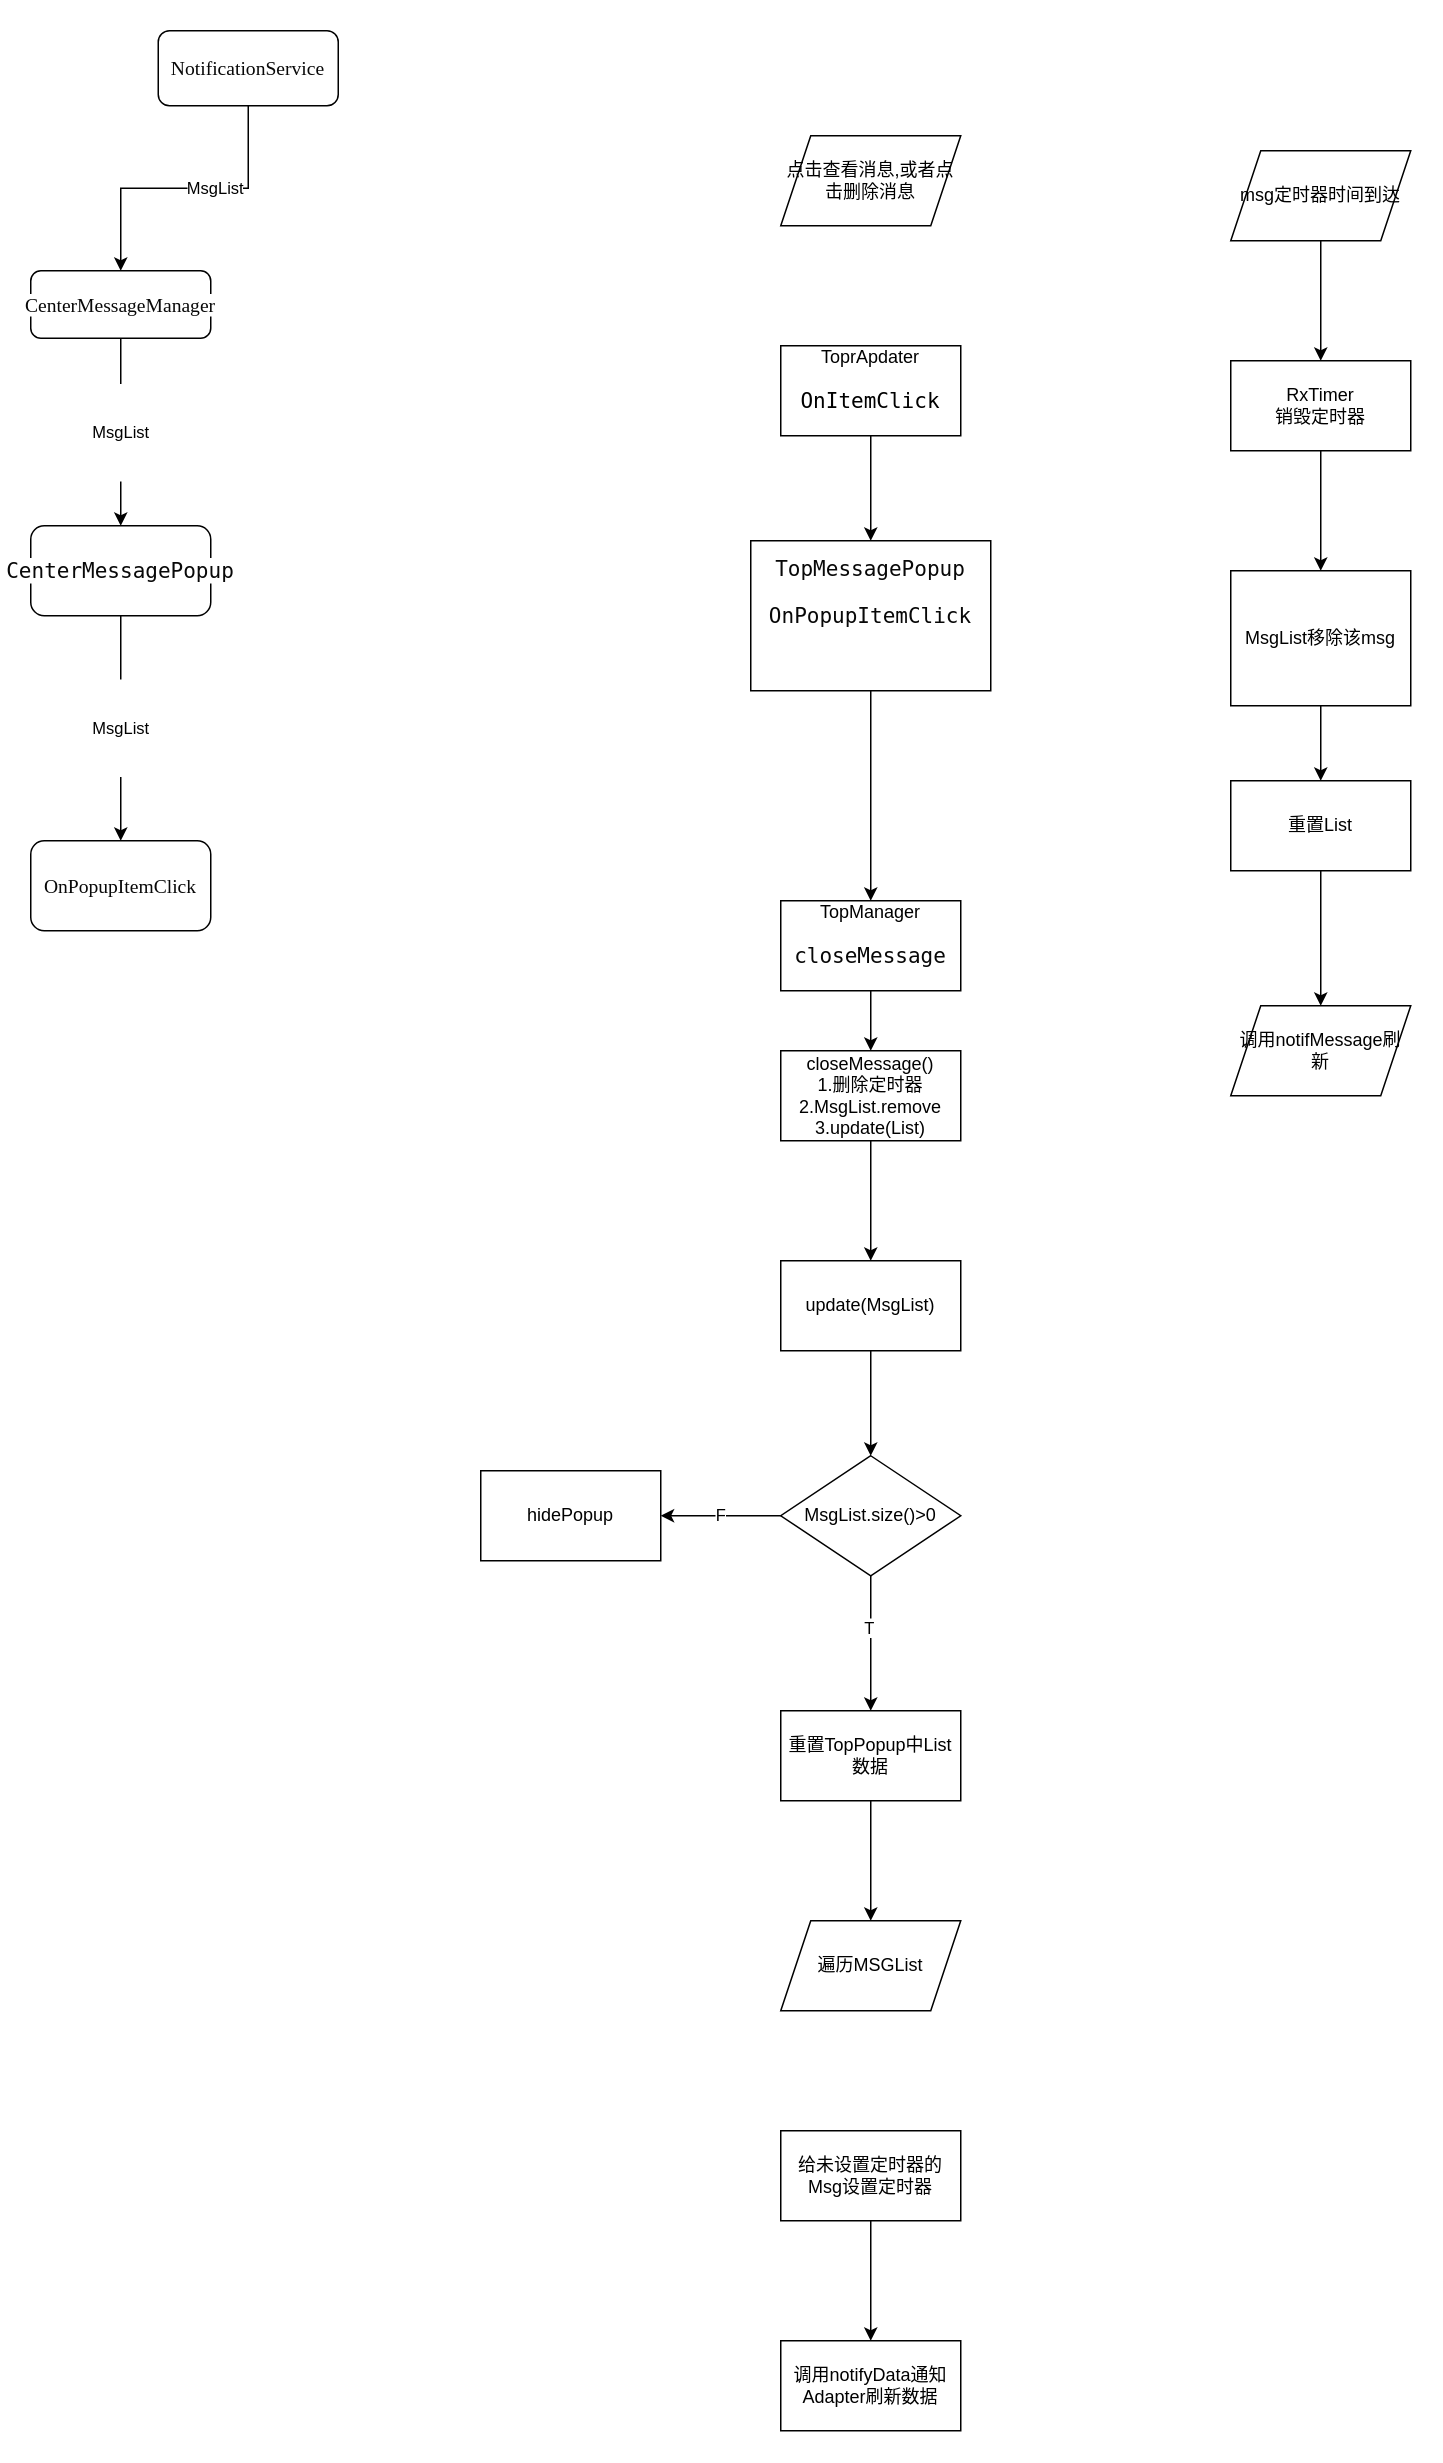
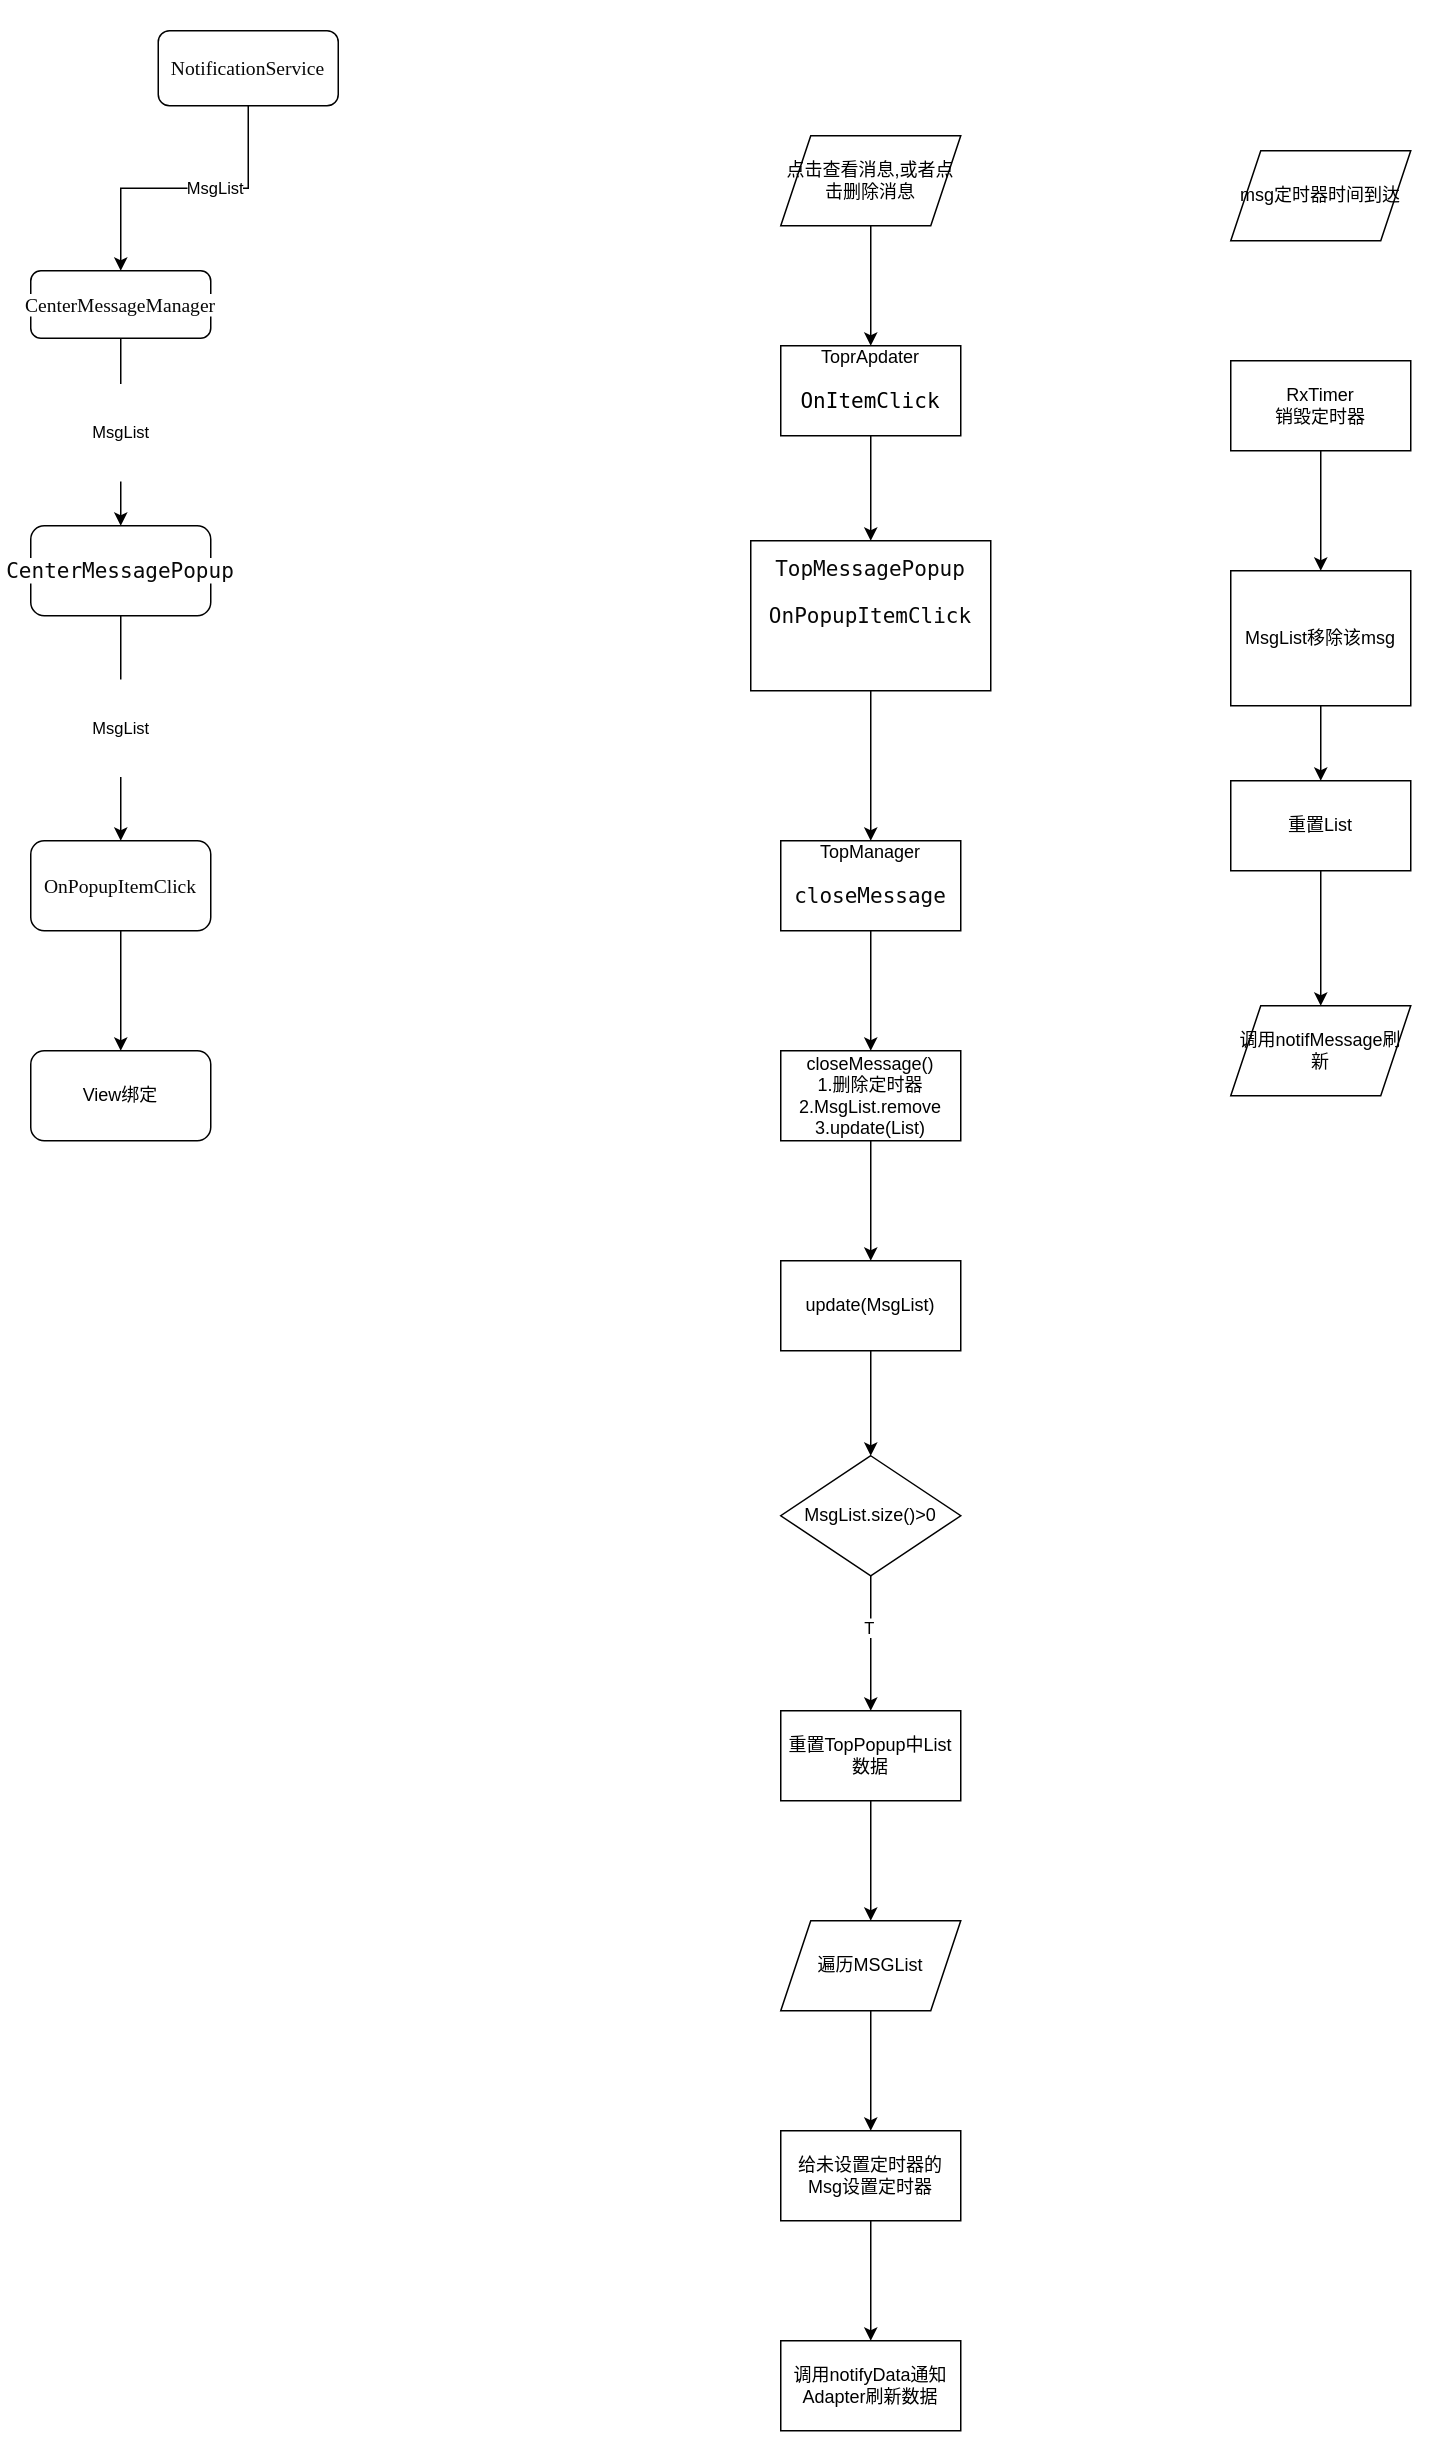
  <mxCell id="0" />
  <mxCell id="1" parent="0" />
  <mxCell id="2" value="" style="edgeStyle=orthogonalEdgeStyle;rounded=0;orthogonalLoop=1;jettySize=auto;html=1;" parent="1" source="4" target="6" edge="1"><mxGeometry relative="1" as="geometry" /></mxCell>
  <mxCell id="3" value="MsgList" style="edgeLabel;html=1;align=center;verticalAlign=middle;resizable=0;points=[];" parent="2" vertex="1" connectable="0"><mxGeometry x="-0.201" y="-1" relative="1" as="geometry"><mxPoint as="offset" /></mxGeometry></mxCell>
  <mxCell id="4" value="&lt;pre style=&quot;background-color: #ffffff ; color: #080808 ; font-family: &amp;#34;microsoft yahei ui&amp;#34; ; font-size: 9.8pt&quot;&gt;NotificationService&lt;/pre&gt;" style="rounded=1;whiteSpace=wrap;html=1;" parent="1" vertex="1"><mxGeometry x="105" y="20" width="120" height="50" as="geometry" /></mxCell>
  <mxCell id="5" value="&#10;&#10;&lt;span style=&quot;color: rgb(0, 0, 0); font-family: helvetica; font-size: 11px; font-style: normal; font-weight: 400; letter-spacing: normal; text-align: center; text-indent: 0px; text-transform: none; word-spacing: 0px; background-color: rgb(255, 255, 255); display: inline; float: none;&quot;&gt;MsgList&lt;/span&gt;&#10;&#10;" style="edgeStyle=orthogonalEdgeStyle;rounded=0;orthogonalLoop=1;jettySize=auto;html=1;entryX=0.5;entryY=0;entryDx=0;entryDy=0;" parent="1" source="6" target="8" edge="1"><mxGeometry relative="1" as="geometry" /></mxCell>
  <mxCell id="6" value="&lt;pre style=&quot;background-color: #ffffff ; color: #080808 ; font-family: &amp;#34;microsoft yahei ui&amp;#34; ; font-size: 9.8pt&quot;&gt;CenterMessageManager&lt;/pre&gt;" style="whiteSpace=wrap;html=1;rounded=1;" parent="1" vertex="1"><mxGeometry x="20" y="180" width="120" height="45" as="geometry" /></mxCell>
  <mxCell id="7" value="&#10;&#10;&lt;span style=&quot;color: rgb(0, 0, 0); font-family: helvetica; font-size: 11px; font-style: normal; font-weight: 400; letter-spacing: normal; text-align: center; text-indent: 0px; text-transform: none; word-spacing: 0px; background-color: rgb(255, 255, 255); display: inline; float: none;&quot;&gt;MsgList&lt;/span&gt;&#10;&#10;" style="edgeStyle=orthogonalEdgeStyle;rounded=0;orthogonalLoop=1;jettySize=auto;html=1;" parent="1" source="8" target="10" edge="1"><mxGeometry relative="1" as="geometry" /></mxCell>
  <mxCell id="8" value="&lt;pre style=&quot;background-color: #ffffff ; color: #080808 ; font-family: &amp;#34;consolas&amp;#34; , monospace ; font-size: 10.5pt&quot;&gt;CenterMessagePopup&lt;/pre&gt;" style="whiteSpace=wrap;html=1;rounded=1;" parent="1" vertex="1"><mxGeometry x="20" y="350" width="120" height="60" as="geometry" /></mxCell>
+ <mxCell id="9" value="" style="edgeStyle=orthogonalEdgeStyle;rounded=0;orthogonalLoop=1;jettySize=auto;html=1;" parent="1" source="10" target="11" edge="1"><mxGeometry relative="1" as="geometry" /></mxCell>
  <mxCell id="10" value="&lt;pre style=&quot;background-color: #ffffff ; color: #080808 ; font-family: &amp;#34;microsoft yahei ui&amp;#34; ; font-size: 9.8pt&quot;&gt;OnPopupItemClick&lt;/pre&gt;" style="whiteSpace=wrap;html=1;rounded=1;" parent="1" vertex="1"><mxGeometry x="20" y="560" width="120" height="60" as="geometry" /></mxCell>
+ <mxCell id="11" value="View绑定" style="whiteSpace=wrap;html=1;rounded=1;" parent="1" vertex="1"><mxGeometry x="20" y="700" width="120" height="60" as="geometry" /></mxCell>
+ <mxCell id="12" value="" style="edgeStyle=orthogonalEdgeStyle;rounded=0;orthogonalLoop=1;jettySize=auto;html=1;" parent="1" source="13" target="15" edge="1"><mxGeometry relative="1" as="geometry" /></mxCell>
  <mxCell id="13" value="点击查看消息,或者点击删除消息" style="shape=parallelogram;perimeter=parallelogramPerimeter;whiteSpace=wrap;html=1;fixedSize=1;fontFamily=Helvetica;fontSize=12;fontColor=#000000;align=center;strokeColor=#000000;fillColor=#ffffff;" parent="1" vertex="1"><mxGeometry x="520" y="90" width="120" height="60" as="geometry" /></mxCell>
  <mxCell id="14" value="" style="edgeStyle=orthogonalEdgeStyle;rounded=0;orthogonalLoop=1;jettySize=auto;html=1;" parent="1" source="15" target="17" edge="1"><mxGeometry relative="1" as="geometry" /></mxCell>
  <mxCell id="15" value="ToprApdater&lt;br&gt;&lt;pre style=&quot;background-color: #ffffff ; color: #080808 ; font-family: &amp;#34;consolas&amp;#34; , monospace ; font-size: 10.5pt&quot;&gt;&lt;span style=&quot;color: #000000&quot;&gt;OnItemClick&lt;/span&gt;&lt;/pre&gt;" style="whiteSpace=wrap;html=1;" parent="1" vertex="1"><mxGeometry x="520" y="230" width="120" height="60" as="geometry" /></mxCell>
  <mxCell id="16" style="edgeStyle=orthogonalEdgeStyle;rounded=0;orthogonalLoop=1;jettySize=auto;html=1;" parent="1" source="17" target="19" edge="1"><mxGeometry relative="1" as="geometry" /></mxCell>
  <mxCell id="17" value="&lt;pre style=&quot;background-color: rgb(255 , 255 , 255) ; color: rgb(8 , 8 , 8) ; font-family: &amp;#34;consolas&amp;#34; , monospace ; font-size: 10.5pt&quot;&gt;&lt;pre style=&quot;font-family: &amp;#34;consolas&amp;#34; , monospace ; font-size: 10.5pt&quot;&gt;&lt;span style=&quot;font-size: 10.5pt&quot;&gt;Top&lt;/span&gt;MessagePopup&lt;br&gt;&lt;pre style=&quot;font-family: &amp;#34;consolas&amp;#34; , monospace ; font-size: 10.5pt&quot;&gt;OnPopupItemClick&lt;/pre&gt;&lt;div&gt;&lt;br&gt;&lt;/div&gt;&lt;/pre&gt;&lt;/pre&gt;" style="whiteSpace=wrap;html=1;" parent="1" vertex="1"><mxGeometry x="500" y="360" width="160" height="100" as="geometry" /></mxCell>
  <mxCell id="18" value="" style="edgeStyle=orthogonalEdgeStyle;rounded=0;orthogonalLoop=1;jettySize=auto;html=1;" parent="1" source="19" target="21" edge="1"><mxGeometry relative="1" as="geometry" /></mxCell>
- <mxCell id="19" value="TopManager&lt;br&gt;&lt;pre style=&quot;background-color: #ffffff ; color: #080808 ; font-family: &amp;#34;consolas&amp;#34; , monospace ; font-size: 10.5pt&quot;&gt;closeMessage&lt;/pre&gt;" style="rounded=0;whiteSpace=wrap;html=1;" parent="1" vertex="1"><mxGeometry x="520" y="600" width="120" height="60" as="geometry" /></mxCell>
+ <mxCell id="19" value="TopManager&lt;br&gt;&lt;pre style=&quot;background-color: #ffffff ; color: #080808 ; font-family: &amp;#34;consolas&amp;#34; , monospace ; font-size: 10.5pt&quot;&gt;closeMessage&lt;/pre&gt;" style="rounded=0;whiteSpace=wrap;html=1;" parent="1" vertex="1"><mxGeometry x="520" y="560" width="120" height="60" as="geometry" /></mxCell>
  <mxCell id="20" value="" style="edgeStyle=orthogonalEdgeStyle;rounded=0;orthogonalLoop=1;jettySize=auto;html=1;" parent="1" source="21" target="23" edge="1"><mxGeometry relative="1" as="geometry" /></mxCell>
  <mxCell id="21" value="closeMessage()&lt;br&gt;1.删除定时器&lt;br&gt;2.MsgList.remove&lt;br&gt;3.update(List)&lt;br&gt;" style="whiteSpace=wrap;html=1;rounded=0;" parent="1" vertex="1"><mxGeometry x="520" y="700" width="120" height="60" as="geometry" /></mxCell>
  <mxCell id="22" value="" style="edgeStyle=orthogonalEdgeStyle;rounded=0;orthogonalLoop=1;jettySize=auto;html=1;" parent="1" source="23" target="27" edge="1"><mxGeometry relative="1" as="geometry" /></mxCell>
  <mxCell id="23" value="update(MsgList)" style="whiteSpace=wrap;html=1;rounded=0;" parent="1" vertex="1"><mxGeometry x="520" y="840" width="120" height="60" as="geometry" /></mxCell>
  <mxCell id="24" value="" style="edgeStyle=orthogonalEdgeStyle;rounded=0;orthogonalLoop=1;jettySize=auto;html=1;" parent="1" source="27" target="29" edge="1"><mxGeometry relative="1" as="geometry" /></mxCell>
  <mxCell id="25" value="T" style="edgeLabel;html=1;align=center;verticalAlign=middle;resizable=0;points=[];" parent="24" vertex="1" connectable="0"><mxGeometry x="-0.235" y="-2" relative="1" as="geometry"><mxPoint as="offset" /></mxGeometry></mxCell>
- <mxCell id="26" value="F" style="edgeStyle=orthogonalEdgeStyle;rounded=0;orthogonalLoop=1;jettySize=auto;html=1;" parent="1" source="27" target="30" edge="1"><mxGeometry relative="1" as="geometry" /></mxCell>
  <mxCell id="27" value="MsgList.size()&amp;gt;0&lt;br&gt;" style="rhombus;whiteSpace=wrap;html=1;rounded=0;" parent="1" vertex="1"><mxGeometry x="520" y="970" width="120" height="80" as="geometry" /></mxCell>
  <mxCell id="28" value="" style="edgeStyle=orthogonalEdgeStyle;rounded=0;orthogonalLoop=1;jettySize=auto;html=1;" parent="1" source="29" target="32" edge="1"><mxGeometry relative="1" as="geometry" /></mxCell>
  <mxCell id="29" value="重置TopPopup中List数据" style="whiteSpace=wrap;html=1;rounded=0;" parent="1" vertex="1"><mxGeometry x="520" y="1140" width="120" height="60" as="geometry" /></mxCell>
- <mxCell id="30" value="hidePopup" style="whiteSpace=wrap;html=1;rounded=0;" parent="1" vertex="1"><mxGeometry x="320" y="980" width="120" height="60" as="geometry" /></mxCell>
+ <mxCell id="31" value="" style="edgeStyle=orthogonalEdgeStyle;rounded=0;orthogonalLoop=1;jettySize=auto;html=1;" parent="1" source="32" target="34" edge="1"><mxGeometry relative="1" as="geometry" /></mxCell>
  <mxCell id="32" value="遍历MSGList" style="shape=parallelogram;perimeter=parallelogramPerimeter;whiteSpace=wrap;html=1;fixedSize=1;fontFamily=Helvetica;fontSize=12;fontColor=#000000;align=center;strokeColor=#000000;fillColor=#ffffff;" parent="1" vertex="1"><mxGeometry x="520" y="1280" width="120" height="60" as="geometry" /></mxCell>
  <mxCell id="33" value="" style="edgeStyle=orthogonalEdgeStyle;rounded=0;orthogonalLoop=1;jettySize=auto;html=1;" parent="1" source="34" target="35" edge="1"><mxGeometry relative="1" as="geometry" /></mxCell>
  <mxCell id="34" value="给未设置定时器的Msg设置定时器" style="whiteSpace=wrap;html=1;" parent="1" vertex="1"><mxGeometry x="520" y="1420" width="120" height="60" as="geometry" /></mxCell>
  <mxCell id="35" value="调用notifyData通知Adapter刷新数据" style="whiteSpace=wrap;html=1;" parent="1" vertex="1"><mxGeometry x="520" y="1560" width="120" height="60" as="geometry" /></mxCell>
- <mxCell id="36" value="" style="edgeStyle=orthogonalEdgeStyle;rounded=0;orthogonalLoop=1;jettySize=auto;html=1;" parent="1" source="37" target="39" edge="1"><mxGeometry relative="1" as="geometry" /></mxCell>
  <mxCell id="37" value="msg定时器时间到达" style="shape=parallelogram;perimeter=parallelogramPerimeter;whiteSpace=wrap;html=1;fixedSize=1;" parent="1" vertex="1"><mxGeometry x="820" y="100" width="120" height="60" as="geometry" /></mxCell>
  <mxCell id="38" value="" style="edgeStyle=orthogonalEdgeStyle;rounded=0;orthogonalLoop=1;jettySize=auto;html=1;" parent="1" source="39" target="41" edge="1"><mxGeometry relative="1" as="geometry" /></mxCell>
  <mxCell id="39" value="RxTimer&lt;br&gt;销毁定时器&lt;br&gt;" style="whiteSpace=wrap;html=1;" parent="1" vertex="1"><mxGeometry x="820" y="240" width="120" height="60" as="geometry" /></mxCell>
  <mxCell id="40" value="" style="edgeStyle=orthogonalEdgeStyle;rounded=0;orthogonalLoop=1;jettySize=auto;html=1;" parent="1" source="41" target="44" edge="1"><mxGeometry relative="1" as="geometry" /></mxCell>
  <mxCell id="41" value="MsgList移除该msg" style="whiteSpace=wrap;html=1;" parent="1" vertex="1"><mxGeometry x="820" y="380" width="120" height="90" as="geometry" /></mxCell>
  <mxCell id="42" value="调用notifMessage刷新" style="shape=parallelogram;perimeter=parallelogramPerimeter;whiteSpace=wrap;html=1;fixedSize=1;" parent="1" vertex="1"><mxGeometry x="820" y="670" width="120" height="60" as="geometry" /></mxCell>
  <mxCell id="43" value="" style="edgeStyle=orthogonalEdgeStyle;rounded=0;orthogonalLoop=1;jettySize=auto;html=1;" parent="1" source="44" target="42" edge="1"><mxGeometry relative="1" as="geometry" /></mxCell>
  <mxCell id="44" value="重置List" style="whiteSpace=wrap;html=1;" parent="1" vertex="1"><mxGeometry x="820" y="520" width="120" height="60" as="geometry" /></mxCell>
